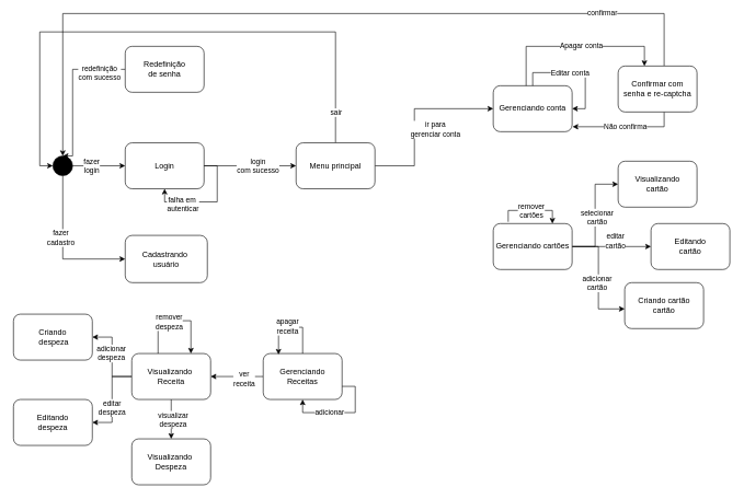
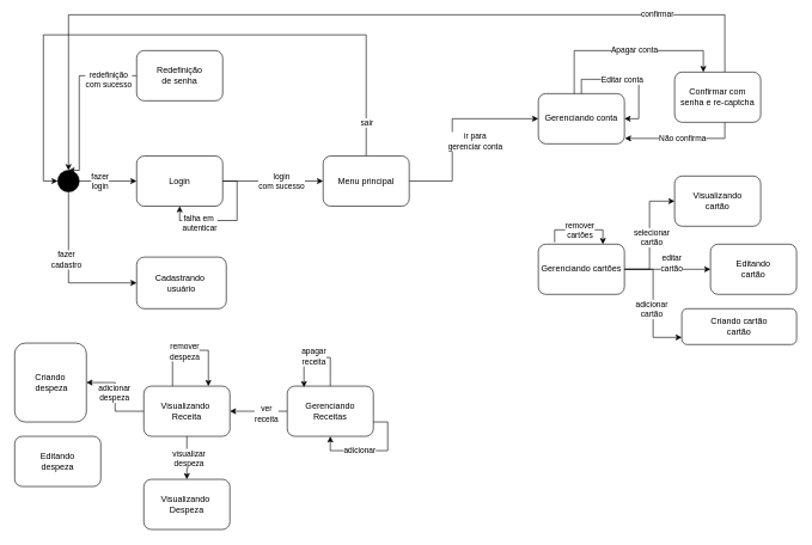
  <mxCell id="0" />
  <mxCell id="1" parent="0" />
  <mxCell id="2" style="edgeStyle=orthogonalEdgeStyle;rounded=0;orthogonalLoop=1;jettySize=auto;html=1;" edge="1" parent="1" source="4" target="16"><mxGeometry relative="1" as="geometry" /></mxCell>
  <mxCell id="3" value="login&lt;br&gt;com sucesso" style="edgeLabel;html=1;align=center;verticalAlign=middle;resizable=0;points=[];" vertex="1" connectable="0" parent="2"><mxGeometry x="0.151" relative="1" as="geometry"><mxPoint as="offset" /></mxGeometry></mxCell>
  <mxCell id="4" value="Login" style="rounded=1;whiteSpace=wrap;html=1;" vertex="1" parent="1"><mxGeometry x="190" y="217" width="120" height="70" as="geometry" /></mxCell>
  <mxCell id="5" style="edgeStyle=orthogonalEdgeStyle;rounded=0;orthogonalLoop=1;jettySize=auto;html=1;entryX=0;entryY=0.5;entryDx=0;entryDy=0;" edge="1" parent="1" source="9" target="4"><mxGeometry relative="1" as="geometry" /></mxCell>
  <mxCell id="6" value="fazer&lt;br&gt;login" style="edgeLabel;html=1;align=center;verticalAlign=middle;resizable=0;points=[];" vertex="1" connectable="0" parent="5"><mxGeometry x="-0.301" relative="1" as="geometry"><mxPoint as="offset" /></mxGeometry></mxCell>
  <mxCell id="7" style="edgeStyle=orthogonalEdgeStyle;rounded=0;orthogonalLoop=1;jettySize=auto;html=1;entryX=0;entryY=0.5;entryDx=0;entryDy=0;" edge="1" parent="1" source="9" target="59"><mxGeometry relative="1" as="geometry"><Array as="points"><mxPoint x="95" y="394" /></Array></mxGeometry></mxCell>
  <mxCell id="8" value="fazer&lt;br&gt;cadastro" style="edgeLabel;html=1;align=center;verticalAlign=middle;resizable=0;points=[];" vertex="1" connectable="0" parent="7"><mxGeometry x="-0.153" y="-4" relative="1" as="geometry"><mxPoint as="offset" /></mxGeometry></mxCell>
  <mxCell id="9" value="" style="ellipse;whiteSpace=wrap;html=1;aspect=fixed;fillColor=#000000;" vertex="1" parent="1"><mxGeometry x="80" y="237" width="30" height="30" as="geometry" /></mxCell>
  <mxCell id="10" style="edgeStyle=orthogonalEdgeStyle;rounded=0;orthogonalLoop=1;jettySize=auto;html=1;" edge="1" parent="1" source="4"><mxGeometry relative="1" as="geometry"><mxPoint x="250" y="287" as="targetPoint" /><Array as="points"><mxPoint x="330" y="252" /><mxPoint x="330" y="307" /><mxPoint x="250" y="307" /></Array></mxGeometry></mxCell>
  <mxCell id="11" value="falha em&amp;nbsp;&lt;br&gt;autenticar" style="edgeLabel;html=1;align=center;verticalAlign=middle;resizable=0;points=[];" vertex="1" connectable="0" parent="10"><mxGeometry x="0.463" y="3" relative="1" as="geometry"><mxPoint as="offset" /></mxGeometry></mxCell>
  <mxCell id="12" style="edgeStyle=orthogonalEdgeStyle;rounded=0;orthogonalLoop=1;jettySize=auto;html=1;entryX=0;entryY=0.5;entryDx=0;entryDy=0;" edge="1" parent="1" source="16" target="17"><mxGeometry relative="1" as="geometry"><Array as="points"><mxPoint x="630" y="252" /><mxPoint x="630" y="165" /></Array></mxGeometry></mxCell>
  <mxCell id="13" value="ir para&lt;br&gt;gerenciar conta" style="edgeLabel;html=1;align=center;verticalAlign=middle;resizable=0;points=[];" vertex="1" connectable="0" parent="12"><mxGeometry x="0.331" y="-5" relative="1" as="geometry"><mxPoint y="26" as="offset" /></mxGeometry></mxCell>
  <mxCell id="14" style="edgeStyle=orthogonalEdgeStyle;rounded=0;orthogonalLoop=1;jettySize=auto;html=1;entryX=0;entryY=0.5;entryDx=0;entryDy=0;" edge="1" parent="1" source="16" target="9"><mxGeometry relative="1" as="geometry"><mxPoint x="510" y="140" as="targetPoint" /><Array as="points"><mxPoint x="510" y="48" /><mxPoint x="60" y="48" /><mxPoint x="60" y="252" /></Array></mxGeometry></mxCell>
  <mxCell id="15" value="sair" style="edgeLabel;html=1;align=center;verticalAlign=middle;resizable=0;points=[];" vertex="1" connectable="0" parent="14"><mxGeometry x="-0.28" y="1" relative="1" as="geometry"><mxPoint x="134" y="121" as="offset" /></mxGeometry></mxCell>
  <mxCell id="16" value="Menu principal" style="rounded=1;whiteSpace=wrap;html=1;" vertex="1" parent="1"><mxGeometry x="450" y="217" width="120" height="70" as="geometry" /></mxCell>
  <mxCell id="17" value="Gerenciando conta" style="rounded=1;whiteSpace=wrap;html=1;" vertex="1" parent="1"><mxGeometry x="750" y="130" width="120" height="70" as="geometry" /></mxCell>
  <mxCell id="18" style="edgeStyle=orthogonalEdgeStyle;rounded=0;orthogonalLoop=1;jettySize=auto;html=1;entryX=0;entryY=0.5;entryDx=0;entryDy=0;" edge="1" parent="1" source="24" target="37"><mxGeometry relative="1" as="geometry" /></mxCell>
  <mxCell id="19" value="selecionar &lt;br&gt;cartão" style="edgeLabel;html=1;align=center;verticalAlign=middle;resizable=0;points=[];" vertex="1" connectable="0" parent="18"><mxGeometry x="-0.22" y="-2" relative="1" as="geometry"><mxPoint y="-16" as="offset" /></mxGeometry></mxCell>
  <mxCell id="20" style="edgeStyle=orthogonalEdgeStyle;rounded=0;orthogonalLoop=1;jettySize=auto;html=1;" edge="1" parent="1" source="24" target="40"><mxGeometry relative="1" as="geometry" /></mxCell>
  <mxCell id="21" value="editar&lt;br&gt;cartão" style="edgeLabel;html=1;align=center;verticalAlign=middle;resizable=0;points=[];" vertex="1" connectable="0" parent="20"><mxGeometry x="0.088" y="-1" relative="1" as="geometry"><mxPoint y="-10" as="offset" /></mxGeometry></mxCell>
  <mxCell id="22" style="edgeStyle=orthogonalEdgeStyle;rounded=0;orthogonalLoop=1;jettySize=auto;html=1;" edge="1" parent="1" source="24" target="41"><mxGeometry relative="1" as="geometry"><Array as="points"><mxPoint x="910" y="375" /><mxPoint x="910" y="470" /></Array></mxGeometry></mxCell>
  <mxCell id="23" value="adicionar&lt;br&gt;cartão" style="edgeLabel;html=1;align=center;verticalAlign=middle;resizable=0;points=[];" vertex="1" connectable="0" parent="22"><mxGeometry x="-0.12" y="-3" relative="1" as="geometry"><mxPoint y="18" as="offset" /></mxGeometry></mxCell>
  <mxCell id="24" value="Gerenciando cartões" style="rounded=1;whiteSpace=wrap;html=1;" vertex="1" parent="1"><mxGeometry x="750" y="340" width="120" height="70" as="geometry" /></mxCell>
  <mxCell id="25" style="edgeStyle=orthogonalEdgeStyle;rounded=0;orthogonalLoop=1;jettySize=auto;html=1;" edge="1" parent="1" source="27" target="48"><mxGeometry relative="1" as="geometry" /></mxCell>
  <mxCell id="26" value="ver&lt;br&gt;receita" style="edgeLabel;html=1;align=center;verticalAlign=middle;resizable=0;points=[];" vertex="1" connectable="0" parent="25"><mxGeometry x="-0.25" y="3" relative="1" as="geometry"><mxPoint as="offset" /></mxGeometry></mxCell>
  <mxCell id="27" value="Gerenciando Receitas" style="rounded=1;whiteSpace=wrap;html=1;" vertex="1" parent="1"><mxGeometry x="400" y="538" width="120" height="70" as="geometry" /></mxCell>
  <mxCell id="28" style="edgeStyle=orthogonalEdgeStyle;rounded=0;orthogonalLoop=1;jettySize=auto;html=1;entryX=1;entryY=0.5;entryDx=0;entryDy=0;" edge="1" parent="1" source="17" target="17"><mxGeometry relative="1" as="geometry" /></mxCell>
  <mxCell id="29" value="Editar conta" style="edgeLabel;html=1;align=center;verticalAlign=middle;resizable=0;points=[];" vertex="1" connectable="0" parent="28"><mxGeometry x="-0.131" relative="1" as="geometry"><mxPoint as="offset" /></mxGeometry></mxCell>
  <mxCell id="30" style="edgeStyle=orthogonalEdgeStyle;rounded=0;orthogonalLoop=1;jettySize=auto;html=1;" edge="1" parent="1" source="17" target="36"><mxGeometry relative="1" as="geometry"><Array as="points"><mxPoint x="800" y="70" /><mxPoint x="980" y="70" /></Array></mxGeometry></mxCell>
  <mxCell id="31" value="Apagar conta" style="edgeLabel;html=1;align=center;verticalAlign=middle;resizable=0;points=[];" vertex="1" connectable="0" parent="30"><mxGeometry x="-0.244" y="1" relative="1" as="geometry"><mxPoint x="41" as="offset" /></mxGeometry></mxCell>
  <mxCell id="32" style="edgeStyle=orthogonalEdgeStyle;rounded=0;orthogonalLoop=1;jettySize=auto;html=1;entryX=0.5;entryY=0;entryDx=0;entryDy=0;" edge="1" parent="1" source="36" target="9"><mxGeometry relative="1" as="geometry"><Array as="points"><mxPoint x="1010" y="20" /><mxPoint x="95" y="20" /></Array></mxGeometry></mxCell>
  <mxCell id="33" value="confirmar" style="edgeLabel;html=1;align=center;verticalAlign=middle;resizable=0;points=[];" vertex="1" connectable="0" parent="32"><mxGeometry x="-0.712" y="-2" relative="1" as="geometry"><mxPoint as="offset" /></mxGeometry></mxCell>
  <mxCell id="34" style="edgeStyle=orthogonalEdgeStyle;rounded=0;orthogonalLoop=1;jettySize=auto;html=1;entryX=1.006;entryY=0.893;entryDx=0;entryDy=0;entryPerimeter=0;" edge="1" parent="1" source="36" target="17"><mxGeometry relative="1" as="geometry"><Array as="points"><mxPoint x="1010" y="193" /></Array></mxGeometry></mxCell>
  <mxCell id="35" value="Não confirma" style="edgeLabel;html=1;align=center;verticalAlign=middle;resizable=0;points=[];" vertex="1" connectable="0" parent="34"><mxGeometry x="0.008" y="-1" relative="1" as="geometry"><mxPoint as="offset" /></mxGeometry></mxCell>
  <mxCell id="36" value="Confirmar com&lt;br&gt;senha e re-captcha" style="rounded=1;whiteSpace=wrap;html=1;" vertex="1" parent="1"><mxGeometry x="940" y="100" width="120" height="70" as="geometry" /></mxCell>
  <mxCell id="37" value="Visualizando&lt;br&gt;cartão" style="rounded=1;whiteSpace=wrap;html=1;" vertex="1" parent="1"><mxGeometry x="940" y="245" width="120" height="70" as="geometry" /></mxCell>
  <mxCell id="38" style="edgeStyle=orthogonalEdgeStyle;rounded=0;orthogonalLoop=1;jettySize=auto;html=1;exitX=0.19;exitY=-0.038;exitDx=0;exitDy=0;exitPerimeter=0;entryX=0.75;entryY=0;entryDx=0;entryDy=0;" edge="1" parent="1" source="24" target="24"><mxGeometry relative="1" as="geometry"><mxPoint x="850" y="335" as="targetPoint" /><Array as="points"><mxPoint x="773" y="320" /><mxPoint x="840" y="320" /></Array></mxGeometry></mxCell>
  <mxCell id="39" value="remover &lt;br&gt;cartões" style="edgeLabel;html=1;align=center;verticalAlign=middle;resizable=0;points=[];" vertex="1" connectable="0" parent="38"><mxGeometry x="-0.303" relative="1" as="geometry"><mxPoint x="16" as="offset" /></mxGeometry></mxCell>
  <mxCell id="40" value="Editando &lt;br&gt;cartão" style="rounded=1;whiteSpace=wrap;html=1;" vertex="1" parent="1"><mxGeometry x="990" y="340" width="120" height="70" as="geometry" /></mxCell>
- <mxCell id="41" value="Criando cartão&lt;br&gt;cartão" style="rounded=1;whiteSpace=wrap;html=1;" vertex="1" parent="1"><mxGeometry x="950" y="430" width="120" height="70" as="geometry" /></mxCell>
+ <mxCell id="41" value="Criando cartão&lt;br&gt;cartão" style="rounded=1;whiteSpace=wrap;html=1;" vertex="1" parent="1"><mxGeometry x="950" y="430" width="160" height="50" as="geometry" /></mxCell>
  <mxCell id="42" style="edgeStyle=orthogonalEdgeStyle;rounded=0;orthogonalLoop=1;jettySize=auto;html=1;entryX=0.5;entryY=0;entryDx=0;entryDy=0;" edge="1" parent="1" source="48" target="51"><mxGeometry relative="1" as="geometry"><Array as="points"><mxPoint x="260" y="638" /><mxPoint x="260" y="638" /></Array></mxGeometry></mxCell>
  <mxCell id="43" value="visualizar&lt;br&gt;despeza" style="edgeLabel;html=1;align=center;verticalAlign=middle;resizable=0;points=[];" vertex="1" connectable="0" parent="42"><mxGeometry x="0.22" y="2" relative="1" as="geometry"><mxPoint y="-7" as="offset" /></mxGeometry></mxCell>
  <mxCell id="44" style="edgeStyle=orthogonalEdgeStyle;rounded=0;orthogonalLoop=1;jettySize=auto;html=1;entryX=1;entryY=0.5;entryDx=0;entryDy=0;" edge="1" parent="1" source="48" target="53"><mxGeometry relative="1" as="geometry" /></mxCell>
  <mxCell id="45" value="adicionar &lt;br&gt;despeza" style="edgeLabel;html=1;align=center;verticalAlign=middle;resizable=0;points=[];" vertex="1" connectable="0" parent="44"><mxGeometry x="-0.19" y="2" relative="1" as="geometry"><mxPoint y="-17" as="offset" /></mxGeometry></mxCell>
- <mxCell id="46" style="edgeStyle=orthogonalEdgeStyle;rounded=0;orthogonalLoop=1;jettySize=auto;html=1;entryX=1;entryY=0.5;entryDx=0;entryDy=0;" edge="1" parent="1" source="48" target="52"><mxGeometry relative="1" as="geometry" /></mxCell>
- <mxCell id="47" value="editar&lt;br&gt;despeza" style="edgeLabel;html=1;align=center;verticalAlign=middle;resizable=0;points=[];" vertex="1" connectable="0" parent="46"><mxGeometry x="0.179" y="-1" relative="1" as="geometry"><mxPoint as="offset" /></mxGeometry></mxCell>
  <mxCell id="48" value="Visualizando&amp;nbsp;&lt;br&gt;Receita" style="rounded=1;whiteSpace=wrap;html=1;" vertex="1" parent="1"><mxGeometry x="200" y="538" width="120" height="70" as="geometry" /></mxCell>
  <mxCell id="49" style="edgeStyle=orthogonalEdgeStyle;rounded=0;orthogonalLoop=1;jettySize=auto;html=1;entryX=0.5;entryY=1;entryDx=0;entryDy=0;" edge="1" parent="1" source="27" target="27"><mxGeometry relative="1" as="geometry"><Array as="points"><mxPoint x="540" y="588" /><mxPoint x="540" y="628" /><mxPoint x="460" y="628" /></Array></mxGeometry></mxCell>
  <mxCell id="50" value="adicionar" style="edgeLabel;html=1;align=center;verticalAlign=middle;resizable=0;points=[];" vertex="1" connectable="0" parent="49"><mxGeometry x="0.043" y="-2" relative="1" as="geometry"><mxPoint x="-17" as="offset" /></mxGeometry></mxCell>
  <mxCell id="51" value="Visualizando&amp;nbsp;&lt;br&gt;Despeza" style="rounded=1;whiteSpace=wrap;html=1;" vertex="1" parent="1"><mxGeometry x="200" y="668" width="120" height="70" as="geometry" /></mxCell>
  <mxCell id="52" value="Editando&lt;br&gt;despeza" style="rounded=1;whiteSpace=wrap;html=1;" vertex="1" parent="1"><mxGeometry x="20" y="608" width="120" height="70" as="geometry" /></mxCell>
- <mxCell id="53" value="Criando&lt;br&gt;&amp;nbsp;despeza" style="rounded=1;whiteSpace=wrap;html=1;" vertex="1" parent="1"><mxGeometry x="20" y="478" width="120" height="70" as="geometry" /></mxCell>
+ <mxCell id="53" value="Criando&lt;br&gt;&amp;nbsp;despeza" style="rounded=1;whiteSpace=wrap;html=1;" vertex="1" parent="1"><mxGeometry x="20" y="478" width="100" height="110" as="geometry" /></mxCell>
  <mxCell id="54" style="edgeStyle=orthogonalEdgeStyle;rounded=0;orthogonalLoop=1;jettySize=auto;html=1;entryX=0.75;entryY=0;entryDx=0;entryDy=0;" edge="1" parent="1" source="48" target="48"><mxGeometry relative="1" as="geometry"><Array as="points"><mxPoint x="240" y="488" /><mxPoint x="290" y="488" /></Array></mxGeometry></mxCell>
  <mxCell id="55" value="remover&lt;br&gt;despeza" style="edgeLabel;html=1;align=center;verticalAlign=middle;resizable=0;points=[];" vertex="1" connectable="0" parent="54"><mxGeometry x="-0.117" y="-1" relative="1" as="geometry"><mxPoint as="offset" /></mxGeometry></mxCell>
  <mxCell id="56" style="edgeStyle=orthogonalEdgeStyle;rounded=0;orthogonalLoop=1;jettySize=auto;html=1;entryX=0.5;entryY=0;entryDx=0;entryDy=0;" edge="1" parent="1" source="58" target="9"><mxGeometry relative="1" as="geometry"><Array as="points"><mxPoint x="110" y="105" /><mxPoint x="110" y="237" /></Array></mxGeometry></mxCell>
  <mxCell id="57" value="redefinição&lt;br&gt;com sucesso" style="edgeLabel;html=1;align=center;verticalAlign=middle;resizable=0;points=[];" vertex="1" connectable="0" parent="56"><mxGeometry x="-0.55" y="3" relative="1" as="geometry"><mxPoint x="11" y="2" as="offset" /></mxGeometry></mxCell>
  <mxCell id="58" value="Redefinição&lt;br&gt;de senha" style="rounded=1;whiteSpace=wrap;html=1;" vertex="1" parent="1"><mxGeometry x="190" y="70" width="120" height="70" as="geometry" /></mxCell>
  <mxCell id="59" value="Cadastrando&amp;nbsp;&lt;br&gt;usuário" style="rounded=1;whiteSpace=wrap;html=1;" vertex="1" parent="1"><mxGeometry x="190" y="358" width="125" height="72" as="geometry" /></mxCell>
  <mxCell id="60" style="edgeStyle=orthogonalEdgeStyle;rounded=0;orthogonalLoop=1;jettySize=auto;html=1;entryX=0.194;entryY=0.022;entryDx=0;entryDy=0;entryPerimeter=0;" edge="1" parent="1" source="27" target="27"><mxGeometry relative="1" as="geometry"><Array as="points"><mxPoint x="460" y="498" /><mxPoint x="423" y="498" /></Array></mxGeometry></mxCell>
  <mxCell id="61" value="apagar&lt;br&gt;receita" style="edgeLabel;html=1;align=center;verticalAlign=middle;resizable=0;points=[];" vertex="1" connectable="0" parent="60"><mxGeometry x="0.086" y="-2" relative="1" as="geometry"><mxPoint as="offset" /></mxGeometry></mxCell>
